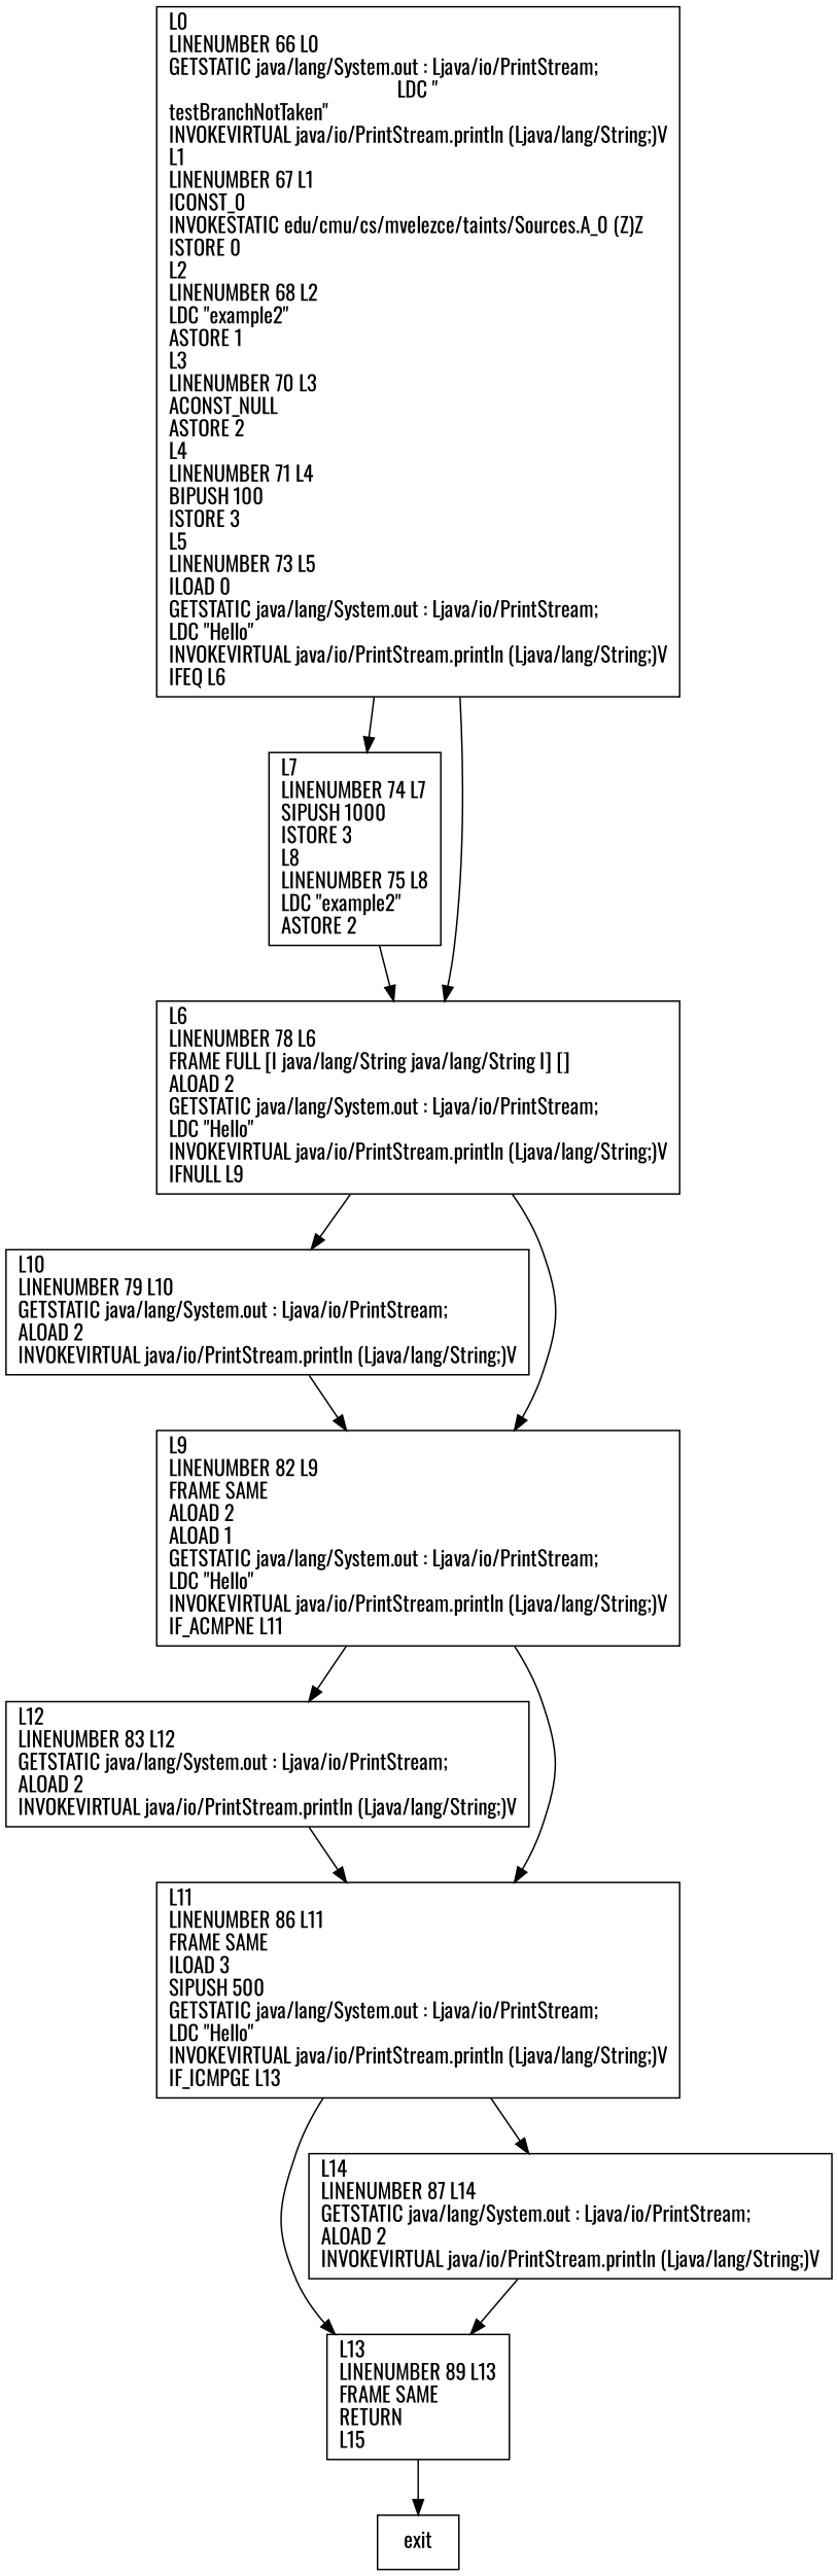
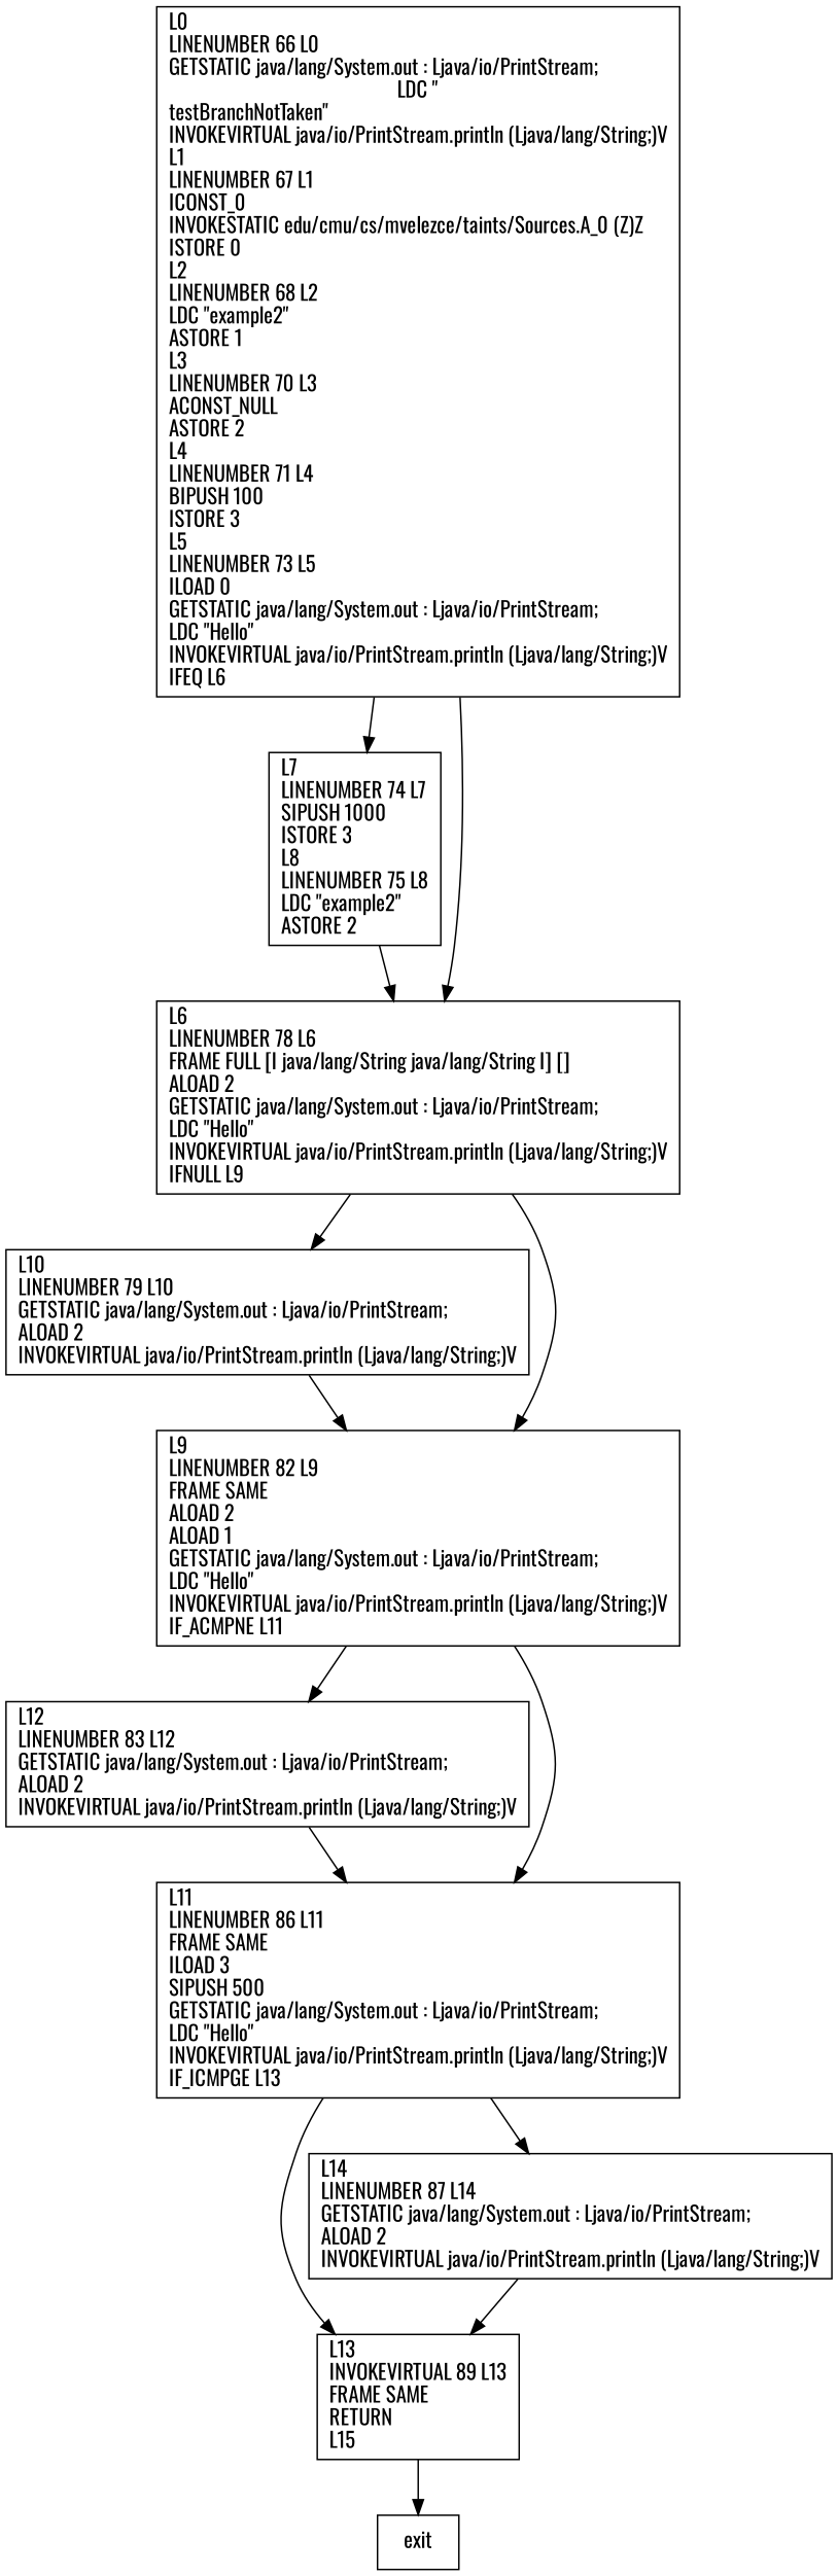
  digraph {
    fontname=Oswald
    node [fontname=Oswald shape=record]
    edge [fontname=Oswald]
    n1 [label="L7\lLINENUMBER 74 L7\lSIPUSH 1000\lISTORE 3\lL8\lLINENUMBER 75 L8\lLDC \"example2\"\lASTORE 2\l"]
    n2 [label="L6\lLINENUMBER 78 L6\lFRAME FULL [I java/lang/String java/lang/String I] []\lALOAD 2\lGETSTATIC java/lang/System.out : Ljava/io/PrintStream;\lLDC \"Hello\"\lINVOKEVIRTUAL java/io/PrintStream.println (Ljava/lang/String;)V\lIFNULL L9\l"]
    n3 [label="L10\lLINENUMBER 79 L10\lGETSTATIC java/lang/System.out : Ljava/io/PrintStream;\lALOAD 2\lINVOKEVIRTUAL java/io/PrintStream.println (Ljava/lang/String;)V\l"]
    n4 [label="L9\lLINENUMBER 82 L9\lFRAME SAME\lALOAD 2\lALOAD 1\lGETSTATIC java/lang/System.out : Ljava/io/PrintStream;\lLDC \"Hello\"\lINVOKEVIRTUAL java/io/PrintStream.println (Ljava/lang/String;)V\lIF_ACMPNE L11\l"]
    n5 [label="L12\lLINENUMBER 83 L12\lGETSTATIC java/lang/System.out : Ljava/io/PrintStream;\lALOAD 2\lINVOKEVIRTUAL java/io/PrintStream.println (Ljava/lang/String;)V\l"]
    n6 [label="L11\lLINENUMBER 86 L11\lFRAME SAME\lILOAD 3\lSIPUSH 500\lGETSTATIC java/lang/System.out : Ljava/io/PrintStream;\lLDC \"Hello\"\lINVOKEVIRTUAL java/io/PrintStream.println (Ljava/lang/String;)V\lIF_ICMPGE L13\l"]
-   n7 [label="L13\lLINENUMBER 89 L13\lFRAME SAME\lRETURN\lL15\l"]
+   n7 [label="L13\lINVOKEVIRTUAL 89 L13\lFRAME SAME\lRETURN\lL15\l"]
    n8 [label="L14\lLINENUMBER 87 L14\lGETSTATIC java/lang/System.out : Ljava/io/PrintStream;\lALOAD 2\lINVOKEVIRTUAL java/io/PrintStream.println (Ljava/lang/String;)V\l"]
    n9 [label="L0\lLINENUMBER 66 L0\lGETSTATIC java/lang/System.out : Ljava/io/PrintStream;\lLDC \"\ntestBranchNotTaken\"\lINVOKEVIRTUAL java/io/PrintStream.println (Ljava/lang/String;)V\lL1\lLINENUMBER 67 L1\lICONST_0\lINVOKESTATIC edu/cmu/cs/mvelezce/taints/Sources.A_0 (Z)Z\lISTORE 0\lL2\lLINENUMBER 68 L2\lLDC \"example2\"\lASTORE 1\lL3\lLINENUMBER 70 L3\lACONST_NULL\lASTORE 2\lL4\lLINENUMBER 71 L4\lBIPUSH 100\lISTORE 3\lL5\lLINENUMBER 73 L5\lILOAD 0\lGETSTATIC java/lang/System.out : Ljava/io/PrintStream;\lLDC \"Hello\"\lINVOKEVIRTUAL java/io/PrintStream.println (Ljava/lang/String;)V\lIFEQ L6\l"]
    exit
    n1 -> n2
    n2 -> n3
    n2 -> n4
    n3 -> n4
    n4 -> n5
    n4 -> n6
    n5 -> n6
    n6 -> n7
    n6 -> n8
    n7 -> exit
    n8 -> n7
    n9 -> n1
    n9 -> n2
  }
